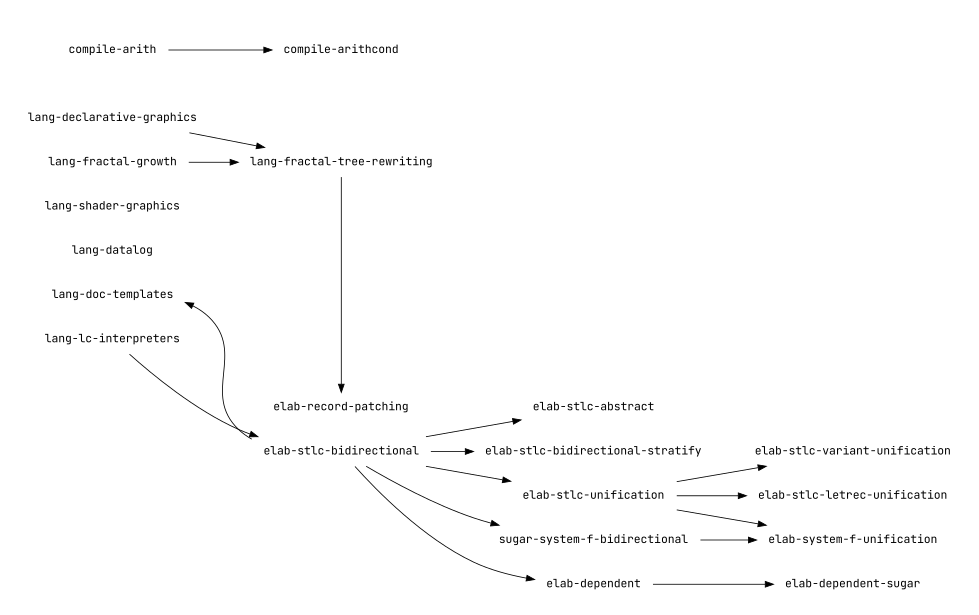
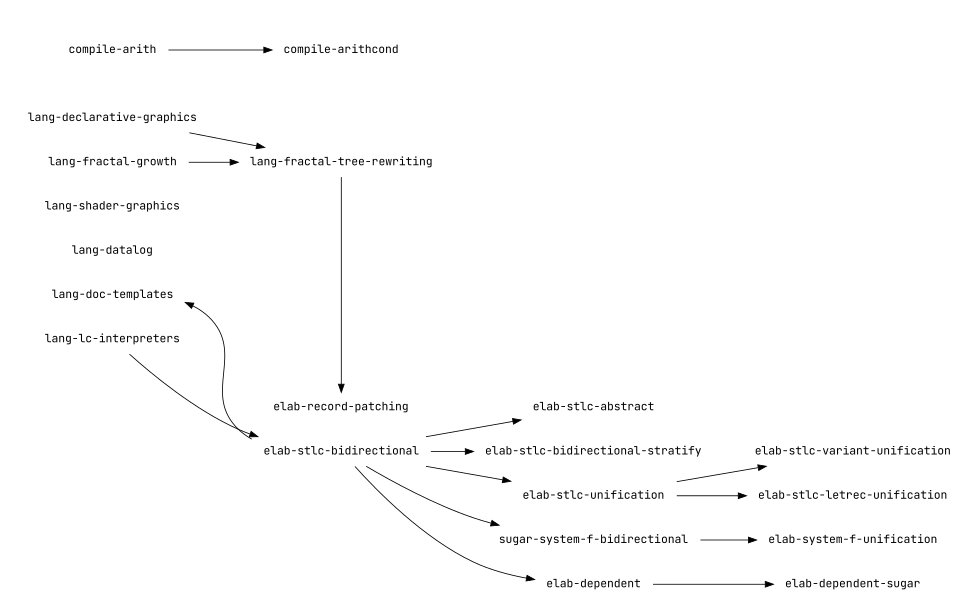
  digraph {
    color=none
    fillcolor=gainsboro
    fontname="JetBrains Mono"
    rankdir=LR
    style="filled, rounded"
    node [color=none fillcolor=white fontname="JetBrains Mono" margin="0.2, 0.0" shape=box style="filled, rounded"]
    edge [fontname="JetBrains Mono"]
    "elab-dependent"
    "elab-dependent-sugar"
    "elab-record-patching"
    n4 [label="sugar-system-f-bidirectional"]
    "elab-system-f-unification"
    "elab-stlc-bidirectional"
    "elab-stlc-unification"
    "elab-stlc-letrec-unification"
    "elab-stlc-variant-unification"
    "elab-stlc-bidirectional-stratify"
    "elab-stlc-abstract"
    "compile-arith"
    "compile-arithcond"
    "lang-declarative-graphics"
    "lang-fractal-growth"
    "lang-fractal-tree-rewriting"
    "lang-shader-graphics"
    "lang-datalog"
    "lang-doc-templates"
    "lang-lc-interpreters"
    subgraph sub_1 {
      cluster=true
      label=elab
      "elab-dependent"
      "elab-dependent-sugar"
      "elab-record-patching"
      n4
      "elab-system-f-unification"
      "elab-stlc-bidirectional"
      "elab-stlc-unification"
      "elab-stlc-letrec-unification"
      "elab-stlc-variant-unification"
      "elab-stlc-bidirectional-stratify"
      "elab-stlc-abstract"
    }
    subgraph sub_2 {
      cluster=true
      label=compile
      "compile-arith"
      "compile-arithcond"
    }
    subgraph sub_3 {
      cluster=true
      label=lang
      "lang-declarative-graphics"
      "lang-fractal-growth"
      "lang-fractal-tree-rewriting"
      "lang-shader-graphics"
      "lang-datalog"
      "lang-doc-templates"
      "lang-lc-interpreters"
    }
    "elab-dependent" -> "elab-dependent-sugar"
    n4 -> "elab-system-f-unification"
    "elab-stlc-bidirectional" -> "elab-dependent"
    "elab-stlc-bidirectional" -> n4
    "elab-stlc-bidirectional" -> "elab-stlc-unification"
    "elab-stlc-bidirectional" -> "elab-stlc-bidirectional-stratify"
    "elab-stlc-bidirectional" -> "elab-stlc-abstract"
    "elab-stlc-bidirectional" -> "lang-doc-templates"
-   "elab-stlc-unification" -> "elab-system-f-unification"
    "elab-stlc-unification" -> "elab-stlc-letrec-unification"
    "elab-stlc-unification" -> "elab-stlc-variant-unification"
    "compile-arith" -> "compile-arithcond"
    "lang-declarative-graphics" -> "lang-fractal-tree-rewriting"
    "lang-fractal-growth" -> "lang-fractal-tree-rewriting"
    "lang-fractal-tree-rewriting" -> "elab-record-patching"
    "lang-lc-interpreters" -> "elab-stlc-bidirectional"
  }
